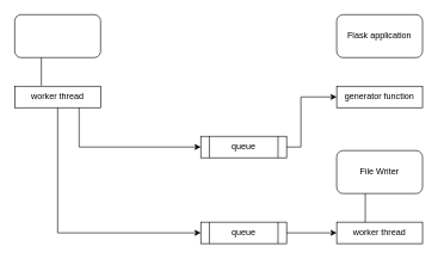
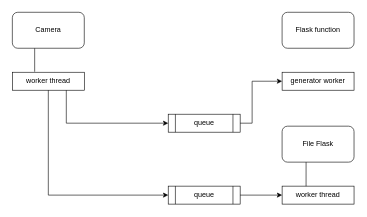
  <mxCell id="0" />
  <mxCell id="1" parent="0" />
  <mxCell id="2" value="" style="rounded=1;whiteSpace=wrap;html=1;" vertex="1" parent="1"><mxGeometry x="20" y="20" width="120" height="60" as="geometry" /></mxCell>
+ <mxCell id="3" value="Camera" style="text;html=1;strokeColor=none;fillColor=none;align=center;verticalAlign=middle;whiteSpace=wrap;rounded=0;" vertex="1" parent="1"><mxGeometry x="50" y="35" width="60" height="30" as="geometry" /></mxCell>
  <mxCell id="4" value="queue" style="shape=process;whiteSpace=wrap;html=1;backgroundOutline=1;" vertex="1" parent="1"><mxGeometry x="280" y="190" width="120" height="30" as="geometry" /></mxCell>
  <mxCell id="5" value="worker thread" style="rounded=0;whiteSpace=wrap;html=1;" vertex="1" parent="1"><mxGeometry x="20" y="120" width="120" height="30" as="geometry" /></mxCell>
  <mxCell id="6" value="queue" style="shape=process;whiteSpace=wrap;html=1;backgroundOutline=1;" vertex="1" parent="1"><mxGeometry x="280" y="310" width="120" height="30" as="geometry" /></mxCell>
  <mxCell id="7" value="" style="rounded=1;whiteSpace=wrap;html=1;" vertex="1" parent="1"><mxGeometry x="470" y="210" width="120" height="60" as="geometry" /></mxCell>
- <mxCell id="8" value="File Writer" style="text;html=1;strokeColor=none;fillColor=none;align=center;verticalAlign=middle;whiteSpace=wrap;rounded=0;" vertex="1" parent="1"><mxGeometry x="500" y="225" width="60" height="30" as="geometry" /></mxCell>
+ <mxCell id="8" value="File Flask" style="text;html=1;strokeColor=none;fillColor=none;align=center;verticalAlign=middle;whiteSpace=wrap;rounded=0;" vertex="1" parent="1"><mxGeometry x="500" y="225" width="60" height="30" as="geometry" /></mxCell>
  <mxCell id="9" value="worker thread" style="rounded=0;whiteSpace=wrap;html=1;" vertex="1" parent="1"><mxGeometry x="470" y="310" width="120" height="30" as="geometry" /></mxCell>
  <mxCell id="10" value="" style="endArrow=none;html=1;rounded=0;exitX=0.333;exitY=0.003;exitDx=0;exitDy=0;exitPerimeter=0;" edge="1" parent="1" source="9"><mxGeometry width="50" height="50" relative="1" as="geometry"><mxPoint x="510" y="300" as="sourcePoint" /><mxPoint x="510" y="270" as="targetPoint" /></mxGeometry></mxCell>
  <mxCell id="11" value="" style="endArrow=none;html=1;rounded=0;entryX=0.31;entryY=1.002;entryDx=0;entryDy=0;entryPerimeter=0;exitX=0.31;exitY=-0.027;exitDx=0;exitDy=0;exitPerimeter=0;" edge="1" parent="1" source="5" target="2"><mxGeometry width="50" height="50" relative="1" as="geometry"><mxPoint x="460" y="290" as="sourcePoint" /><mxPoint x="510" y="240" as="targetPoint" /></mxGeometry></mxCell>
  <mxCell id="12" value="" style="endArrow=classic;html=1;rounded=0;exitX=1;exitY=0.5;exitDx=0;exitDy=0;entryX=0;entryY=0.5;entryDx=0;entryDy=0;" edge="1" parent="1" source="6" target="9"><mxGeometry width="50" height="50" relative="1" as="geometry"><mxPoint x="460" y="340" as="sourcePoint" /><mxPoint x="510" y="290" as="targetPoint" /></mxGeometry></mxCell>
  <mxCell id="13" value="" style="endArrow=classic;html=1;rounded=0;exitX=0.75;exitY=1;exitDx=0;exitDy=0;entryX=0;entryY=0.5;entryDx=0;entryDy=0;" edge="1" parent="1" source="5" target="4"><mxGeometry width="50" height="50" relative="1" as="geometry"><mxPoint x="460" y="290" as="sourcePoint" /><mxPoint x="510" y="240" as="targetPoint" /><Array as="points"><mxPoint x="110" y="205" /></Array></mxGeometry></mxCell>
  <mxCell id="14" value="" style="endArrow=classic;html=1;rounded=0;exitX=0.5;exitY=1;exitDx=0;exitDy=0;entryX=0;entryY=0.5;entryDx=0;entryDy=0;" edge="1" parent="1" source="5" target="6"><mxGeometry width="50" height="50" relative="1" as="geometry"><mxPoint x="460" y="290" as="sourcePoint" /><mxPoint x="510" y="240" as="targetPoint" /><Array as="points"><mxPoint x="80" y="325" /></Array></mxGeometry></mxCell>
- <mxCell id="15" value="Flask application" style="rounded=1;whiteSpace=wrap;html=1;" vertex="1" parent="1"><mxGeometry x="470" y="20" width="120" height="60" as="geometry" /></mxCell>
- <mxCell id="16" value="generator function" style="rounded=0;whiteSpace=wrap;html=1;" vertex="1" parent="1"><mxGeometry x="470" y="120" width="120" height="30" as="geometry" /></mxCell>
+ <mxCell id="15" value="Flask function" style="rounded=1;whiteSpace=wrap;html=1;" vertex="1" parent="1"><mxGeometry x="470" y="20" width="120" height="60" as="geometry" /></mxCell>
+ <mxCell id="16" value="generator worker" style="rounded=0;whiteSpace=wrap;html=1;" vertex="1" parent="1"><mxGeometry x="470" y="120" width="120" height="30" as="geometry" /></mxCell>
  <mxCell id="17" value="" style="endArrow=classic;html=1;rounded=0;exitX=1;exitY=0.5;exitDx=0;exitDy=0;entryX=0;entryY=0.5;entryDx=0;entryDy=0;" edge="1" parent="1" source="4" target="16"><mxGeometry width="50" height="50" relative="1" as="geometry"><mxPoint x="460" y="290" as="sourcePoint" /><mxPoint x="460" y="135" as="targetPoint" /><Array as="points"><mxPoint x="420" y="205" /><mxPoint x="420" y="135" /></Array></mxGeometry></mxCell>
